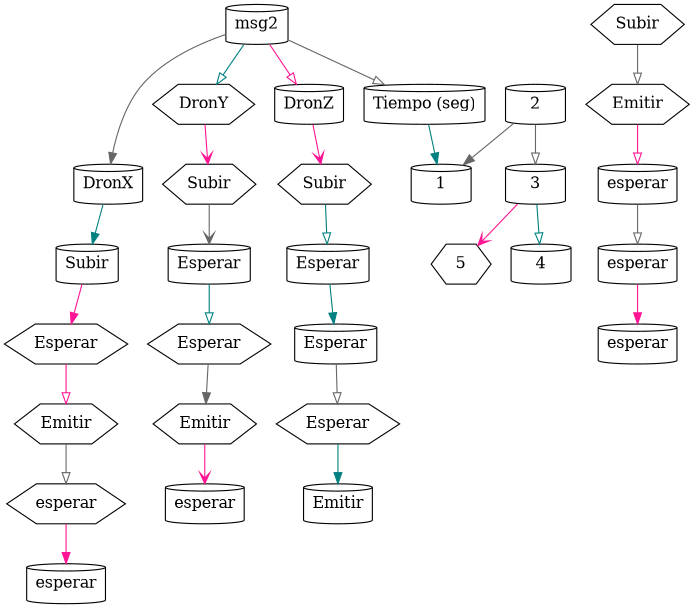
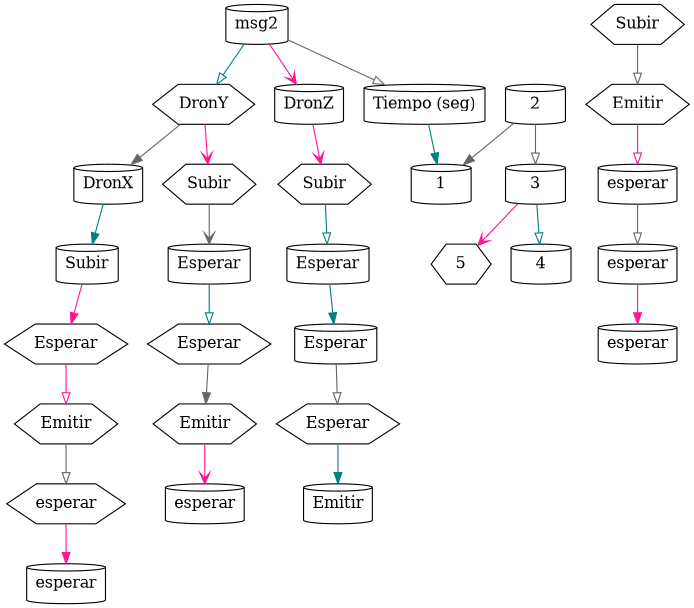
  digraph {
    node [shape=cylinder]
    edge [arrowhead=onormal color=gray40]
    n1 [label=msg2]
    n2 [label="Tiempo (seg)"]
    n3 [label=DronX]
    n4 [label=DronY shape=hexagon]
    n5 [label=DronZ]
    n6 [label=1]
    n7 [label=Subir]
    n8 [label=Subir shape=hexagon]
    n9 [label=Subir shape=hexagon]
    n10 [label=2]
    n11 [label=3]
    n12 [label=4]
    n13 [label=5 shape=hexagon]
    n14 [label=Subir shape=hexagon]
    n15 [label=Emitir shape=hexagon]
    n16 [label=esperar]
    n17 [label=esperar]
    n18 [label=esperar]
    n19 [label=Esperar shape=hexagon]
    n20 [label=Emitir shape=hexagon]
    n21 [label=esperar shape=hexagon]
    n22 [label=esperar]
    n23 [label=Esperar]
    n24 [label=Esperar shape=hexagon]
    n25 [label=Emitir shape=hexagon]
    n26 [label=esperar]
    n27 [label=Esperar]
    n28 [label=Esperar]
    n29 [label=Esperar shape=hexagon]
    n30 [label=Emitir]
    n1 -> n2
-   n1 -> n3 [arrowhead=normal]
+   n4 -> n3 [arrowhead=normal]
    n1 -> n4 [color=teal]
-   n1 -> n5 [color=deeppink]
+   n1 -> n5 [arrowhead=vee color=deeppink]
    n2 -> n6 [arrowhead=normal color=teal]
    n3 -> n7 [arrowhead=normal color=teal]
    n4 -> n8 [arrowhead=vee color=deeppink]
    n5 -> n9 [arrowhead=vee color=deeppink]
    n7 -> n19 [arrowhead=normal color=deeppink]
    n8 -> n23 [arrowhead=vee]
    n9 -> n27 [color=teal]
    n10 -> n6 [arrowhead=normal]
    n10 -> n11
    n11 -> n12 [color=teal]
    n11 -> n13 [arrowhead=vee color=deeppink]
    n14 -> n15
    n15 -> n16 [color=deeppink]
    n16 -> n17
    n17 -> n18 [arrowhead=normal color=deeppink]
    n19 -> n20 [color=deeppink]
    n20 -> n21
    n21 -> n22 [arrowhead=normal color=deeppink]
    n23 -> n24 [color=teal]
    n24 -> n25 [arrowhead=normal]
    n25 -> n26 [arrowhead=vee color=deeppink]
    n27 -> n28 [arrowhead=normal color=teal]
    n28 -> n29
    n29 -> n30 [arrowhead=normal color=teal]
  }
